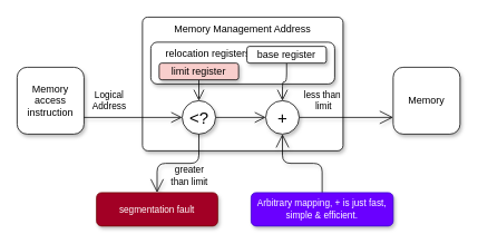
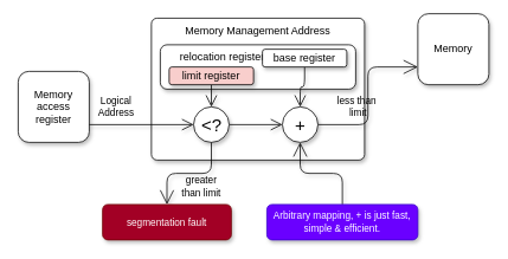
  <mxCell id="0" />
  <mxCell id="1" parent="0" />
- <mxCell id="2" value="Memory access instruction" style="rounded=1;whiteSpace=wrap;html=1;shadow=1;" vertex="1" parent="1"><mxGeometry x="20" y="80" width="80" height="80" as="geometry" /></mxCell>
+ <mxCell id="2" value="Memory access register" style="rounded=1;whiteSpace=wrap;html=1;shadow=1;" vertex="1" parent="1"><mxGeometry x="20" y="80" width="80" height="80" as="geometry" /></mxCell>
  <mxCell id="3" value="Memory Management Address" style="rounded=1;whiteSpace=wrap;html=1;verticalAlign=top;arcSize=4;shadow=1;" vertex="1" parent="1"><mxGeometry x="170" y="20" width="240" height="160" as="geometry" /></mxCell>
- <mxCell id="4" value="relocation registers (base process)" style="rounded=1;whiteSpace=wrap;html=1;verticalAlign=top;shadow=1;" vertex="1" parent="1"><mxGeometry x="180" y="50" width="220" height="50" as="geometry" /></mxCell>
+ <mxCell id="4" value="relocation registers (per process)" style="rounded=1;whiteSpace=wrap;html=1;verticalAlign=top;shadow=1;" vertex="1" parent="1"><mxGeometry x="180" y="50" width="220" height="50" as="geometry" /></mxCell>
  <mxCell id="5" style="edgeStyle=orthogonalEdgeStyle;html=1;exitX=0.5;exitY=1;exitDx=0;exitDy=0;entryX=0.5;entryY=0;entryDx=0;entryDy=0;labelBackgroundColor=none;fontSize=20;endArrow=open;endFill=0;endSize=11;shadow=1;" edge="1" parent="1" source="6" target="10"><mxGeometry relative="1" as="geometry" /></mxCell>
  <mxCell id="6" value="limit register" style="rounded=1;whiteSpace=wrap;html=1;verticalAlign=middle;shadow=1;fillColor=#f8cecc;" vertex="1" parent="1"><mxGeometry x="190" y="75" width="95" height="20" as="geometry" /></mxCell>
  <mxCell id="7" style="edgeStyle=orthogonalEdgeStyle;html=1;exitX=0.5;exitY=1;exitDx=0;exitDy=0;entryX=0.5;entryY=0;entryDx=0;entryDy=0;labelBackgroundColor=none;fontSize=20;endArrow=open;endFill=0;endSize=11;shadow=1;" edge="1" parent="1" source="8" target="13"><mxGeometry relative="1" as="geometry" /></mxCell>
  <mxCell id="8" value="base register" style="rounded=1;whiteSpace=wrap;html=1;verticalAlign=middle;shadow=1;" vertex="1" parent="1"><mxGeometry x="295" y="55" width="95" height="20" as="geometry" /></mxCell>
  <mxCell id="9" style="edgeStyle=none;html=1;exitX=1;exitY=0.5;exitDx=0;exitDy=0;entryX=0;entryY=0.5;entryDx=0;entryDy=0;labelBackgroundColor=none;fontSize=20;endArrow=open;endFill=0;endSize=11;shadow=1;" edge="1" parent="1" source="10" target="13"><mxGeometry relative="1" as="geometry" /></mxCell>
  <mxCell id="10" value="&amp;lt;?" style="ellipse;whiteSpace=wrap;html=1;aspect=fixed;verticalAlign=middle;fontSize=20;shadow=1;" vertex="1" parent="1"><mxGeometry x="217.5" y="120" width="40" height="40" as="geometry" /></mxCell>
  <mxCell id="11" value="less than&lt;br&gt;&amp;nbsp;limit" style="edgeStyle=orthogonalEdgeStyle;html=1;exitX=1;exitY=0.5;exitDx=0;exitDy=0;entryX=0;entryY=0.75;entryDx=0;entryDy=0;labelBackgroundColor=none;fontSize=11;endArrow=open;endFill=0;endSize=14;shadow=1;" edge="1" parent="1" source="13" target="15"><mxGeometry x="-0.513" y="20" relative="1" as="geometry"><mxPoint x="440" y="130" as="targetPoint" /><mxPoint as="offset" /></mxGeometry></mxCell>
  <mxCell id="12" value="greater &lt;br&gt;than limit" style="edgeStyle=orthogonalEdgeStyle;html=1;labelBackgroundColor=none;fontSize=11;endArrow=open;endFill=0;endSize=14;entryX=0.5;entryY=0;entryDx=0;entryDy=0;shadow=1;exitX=0.5;exitY=1;exitDx=0;exitDy=0;" edge="1" parent="1" source="10" target="18"><mxGeometry x="-0.209" y="15" relative="1" as="geometry"><mxPoint x="338" y="240" as="targetPoint" /><mxPoint x="240" y="160" as="sourcePoint" /><mxPoint as="offset" /></mxGeometry></mxCell>
  <mxCell id="13" value="+" style="ellipse;whiteSpace=wrap;html=1;aspect=fixed;verticalAlign=middle;fontSize=20;shadow=1;" vertex="1" parent="1"><mxGeometry x="317.5" y="120" width="40" height="40" as="geometry" /></mxCell>
  <mxCell id="14" value="Logical&lt;br&gt;Address&lt;br&gt;" style="edgeStyle=none;html=1;exitX=1;exitY=0.75;exitDx=0;exitDy=0;entryX=0;entryY=0.5;entryDx=0;entryDy=0;labelBackgroundColor=none;endArrow=open;endFill=0;endSize=11;shadow=1;" edge="1" parent="1" source="2" target="10"><mxGeometry x="-0.489" y="20" relative="1" as="geometry"><mxPoint as="offset" /></mxGeometry></mxCell>
- <mxCell id="15" value="Memory" style="rounded=1;whiteSpace=wrap;html=1;shadow=1;" vertex="1" parent="1"><mxGeometry x="470" y="80" width="80" height="80" as="geometry" /></mxCell>
+ <mxCell id="15" value="Memory" style="rounded=1;whiteSpace=wrap;html=1;shadow=1;" vertex="1" parent="1"><mxGeometry x="470" y="15" width="80" height="80" as="geometry" /></mxCell>
  <mxCell id="16" style="edgeStyle=orthogonalEdgeStyle;html=1;exitX=0.5;exitY=0;exitDx=0;exitDy=0;entryX=0.5;entryY=1;entryDx=0;entryDy=0;labelBackgroundColor=none;fontSize=11;endArrow=open;endFill=0;endSize=14;shadow=1;" edge="1" parent="1" source="17" target="13"><mxGeometry relative="1" as="geometry" /></mxCell>
  <mxCell id="17" value="Arbitrary mapping, + is just fast, simple &amp;amp; efficient." style="rounded=1;whiteSpace=wrap;html=1;fontSize=11;verticalAlign=middle;fillColor=#6a00ff;strokeColor=#3700CC;fontColor=#ffffff;shadow=1;" vertex="1" parent="1"><mxGeometry x="300" y="230" width="170" height="40" as="geometry" /></mxCell>
  <mxCell id="18" value="segmentation fault" style="rounded=1;whiteSpace=wrap;html=1;fontSize=11;verticalAlign=middle;fillColor=#a20025;strokeColor=#6F0000;fontColor=#ffffff;shadow=1;" vertex="1" parent="1"><mxGeometry x="115" y="230" width="145" height="40" as="geometry" /></mxCell>
